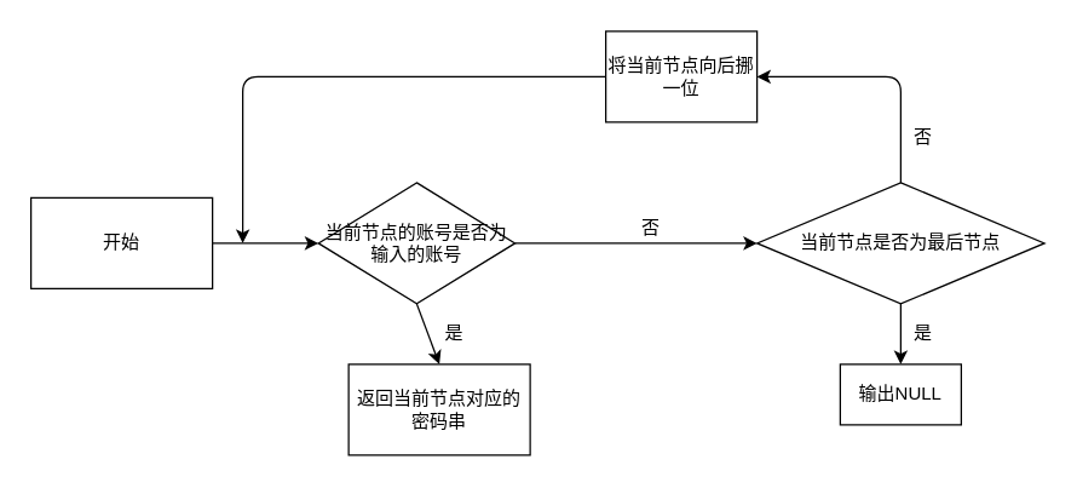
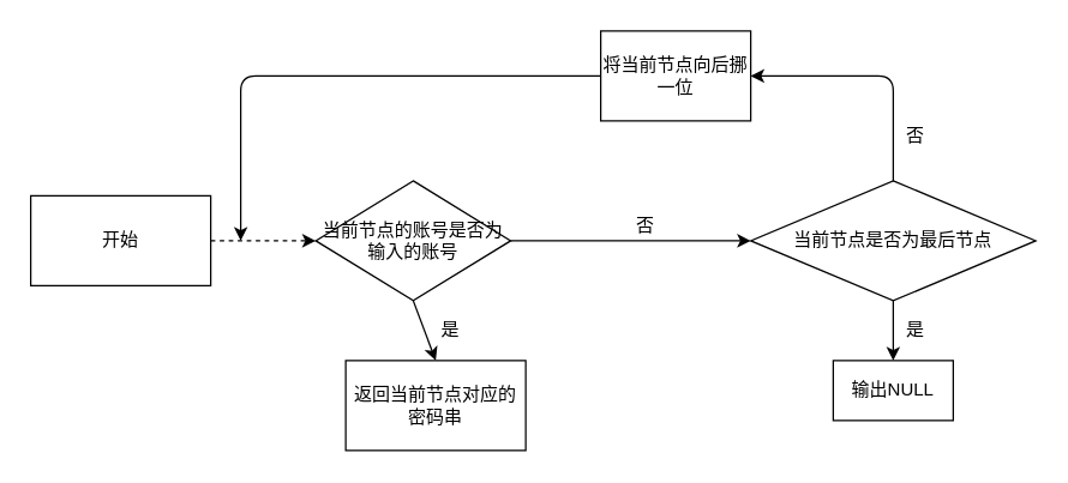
  <mxCell id="0" />
  <mxCell id="1" parent="0" />
  <mxCell id="2" value="开始" style="rounded=0;whiteSpace=wrap;html=1;" vertex="1" parent="1"><mxGeometry x="20" y="130" width="120" height="60" as="geometry" /></mxCell>
  <mxCell id="3" value="当前节点的账号是否为输入的账号" style="rhombus;whiteSpace=wrap;html=1;" vertex="1" parent="1"><mxGeometry x="210" y="120" width="130" height="80" as="geometry" /></mxCell>
  <mxCell id="4" value="" style="endArrow=classic;html=1;exitX=1;exitY=0.5;exitDx=0;exitDy=0;" edge="1" parent="1" source="3"><mxGeometry width="50" height="50" relative="1" as="geometry"><mxPoint x="530" y="180" as="sourcePoint" /><mxPoint x="500" y="160" as="targetPoint" /></mxGeometry></mxCell>
  <mxCell id="5" value="" style="endArrow=classic;html=1;exitX=0.5;exitY=1;exitDx=0;exitDy=0;" edge="1" parent="1" source="3"><mxGeometry width="50" height="50" relative="1" as="geometry"><mxPoint x="710" y="180" as="sourcePoint" /><mxPoint x="290" y="240" as="targetPoint" /></mxGeometry></mxCell>
  <mxCell id="6" value="是" style="text;html=1;strokeColor=none;fillColor=none;align=center;verticalAlign=middle;whiteSpace=wrap;rounded=0;" vertex="1" parent="1"><mxGeometry x="280" y="210" width="40" height="20" as="geometry" /></mxCell>
  <mxCell id="7" value="返回当前节点对应的密码串" style="rounded=0;whiteSpace=wrap;html=1;" vertex="1" parent="1"><mxGeometry x="230" y="240" width="120" height="60" as="geometry" /></mxCell>
  <mxCell id="8" value="否" style="text;html=1;strokeColor=none;fillColor=none;align=center;verticalAlign=middle;whiteSpace=wrap;rounded=0;" vertex="1" parent="1"><mxGeometry x="410" y="140" width="40" height="20" as="geometry" /></mxCell>
  <mxCell id="9" value="当前节点是否为最后节点" style="rhombus;whiteSpace=wrap;html=1;" vertex="1" parent="1"><mxGeometry x="500" y="120" width="190" height="80" as="geometry" /></mxCell>
  <mxCell id="10" value="" style="endArrow=classic;html=1;exitX=0.5;exitY=1;exitDx=0;exitDy=0;" edge="1" parent="1" source="9"><mxGeometry width="50" height="50" relative="1" as="geometry"><mxPoint x="710" y="180" as="sourcePoint" /><mxPoint x="595" y="240" as="targetPoint" /></mxGeometry></mxCell>
  <mxCell id="11" value="是" style="text;html=1;strokeColor=none;fillColor=none;align=center;verticalAlign=middle;whiteSpace=wrap;rounded=0;" vertex="1" parent="1"><mxGeometry x="590" y="210" width="40" height="20" as="geometry" /></mxCell>
  <mxCell id="12" value="输出NULL" style="rounded=0;whiteSpace=wrap;html=1;" vertex="1" parent="1"><mxGeometry x="555" y="240" width="80" height="40" as="geometry" /></mxCell>
  <mxCell id="13" value="" style="endArrow=classic;html=1;exitX=0.5;exitY=0;exitDx=0;exitDy=0;" edge="1" parent="1" source="9"><mxGeometry width="50" height="50" relative="1" as="geometry"><mxPoint x="710" y="180" as="sourcePoint" /><mxPoint x="500" y="50" as="targetPoint" /><Array as="points"><mxPoint x="595" y="50" /></Array></mxGeometry></mxCell>
  <mxCell id="14" value="否" style="text;html=1;strokeColor=none;fillColor=none;align=center;verticalAlign=middle;whiteSpace=wrap;rounded=0;" vertex="1" parent="1"><mxGeometry x="590" y="80" width="40" height="20" as="geometry" /></mxCell>
  <mxCell id="15" value="将当前节点向后挪一位" style="rounded=0;whiteSpace=wrap;html=1;" vertex="1" parent="1"><mxGeometry x="400" y="20" width="100" height="60" as="geometry" /></mxCell>
  <mxCell id="16" value="" style="endArrow=classic;html=1;exitX=0;exitY=0.5;exitDx=0;exitDy=0;" edge="1" parent="1" source="15"><mxGeometry width="50" height="50" relative="1" as="geometry"><mxPoint x="710" y="180" as="sourcePoint" /><mxPoint x="160" y="160" as="targetPoint" /><Array as="points"><mxPoint x="160" y="50" /></Array></mxGeometry></mxCell>
- <mxCell id="17" value="" style="endArrow=classic;html=1;exitX=1;exitY=0.5;exitDx=0;exitDy=0;entryX=0;entryY=0.5;entryDx=0;entryDy=0;" edge="1" parent="1" source="2" target="3"><mxGeometry width="50" height="50" relative="1" as="geometry"><mxPoint x="710" y="180" as="sourcePoint" /><mxPoint x="760" y="130" as="targetPoint" /></mxGeometry></mxCell>
+ <mxCell id="17" value="" style="endArrow=classic;html=1;exitX=1;exitY=0.5;exitDx=0;exitDy=0;entryX=0;entryY=0.5;entryDx=0;entryDy=0;dashed=1;" edge="1" parent="1" source="2" target="3"><mxGeometry width="50" height="50" relative="1" as="geometry"><mxPoint x="710" y="180" as="sourcePoint" /><mxPoint x="760" y="130" as="targetPoint" /></mxGeometry></mxCell>
